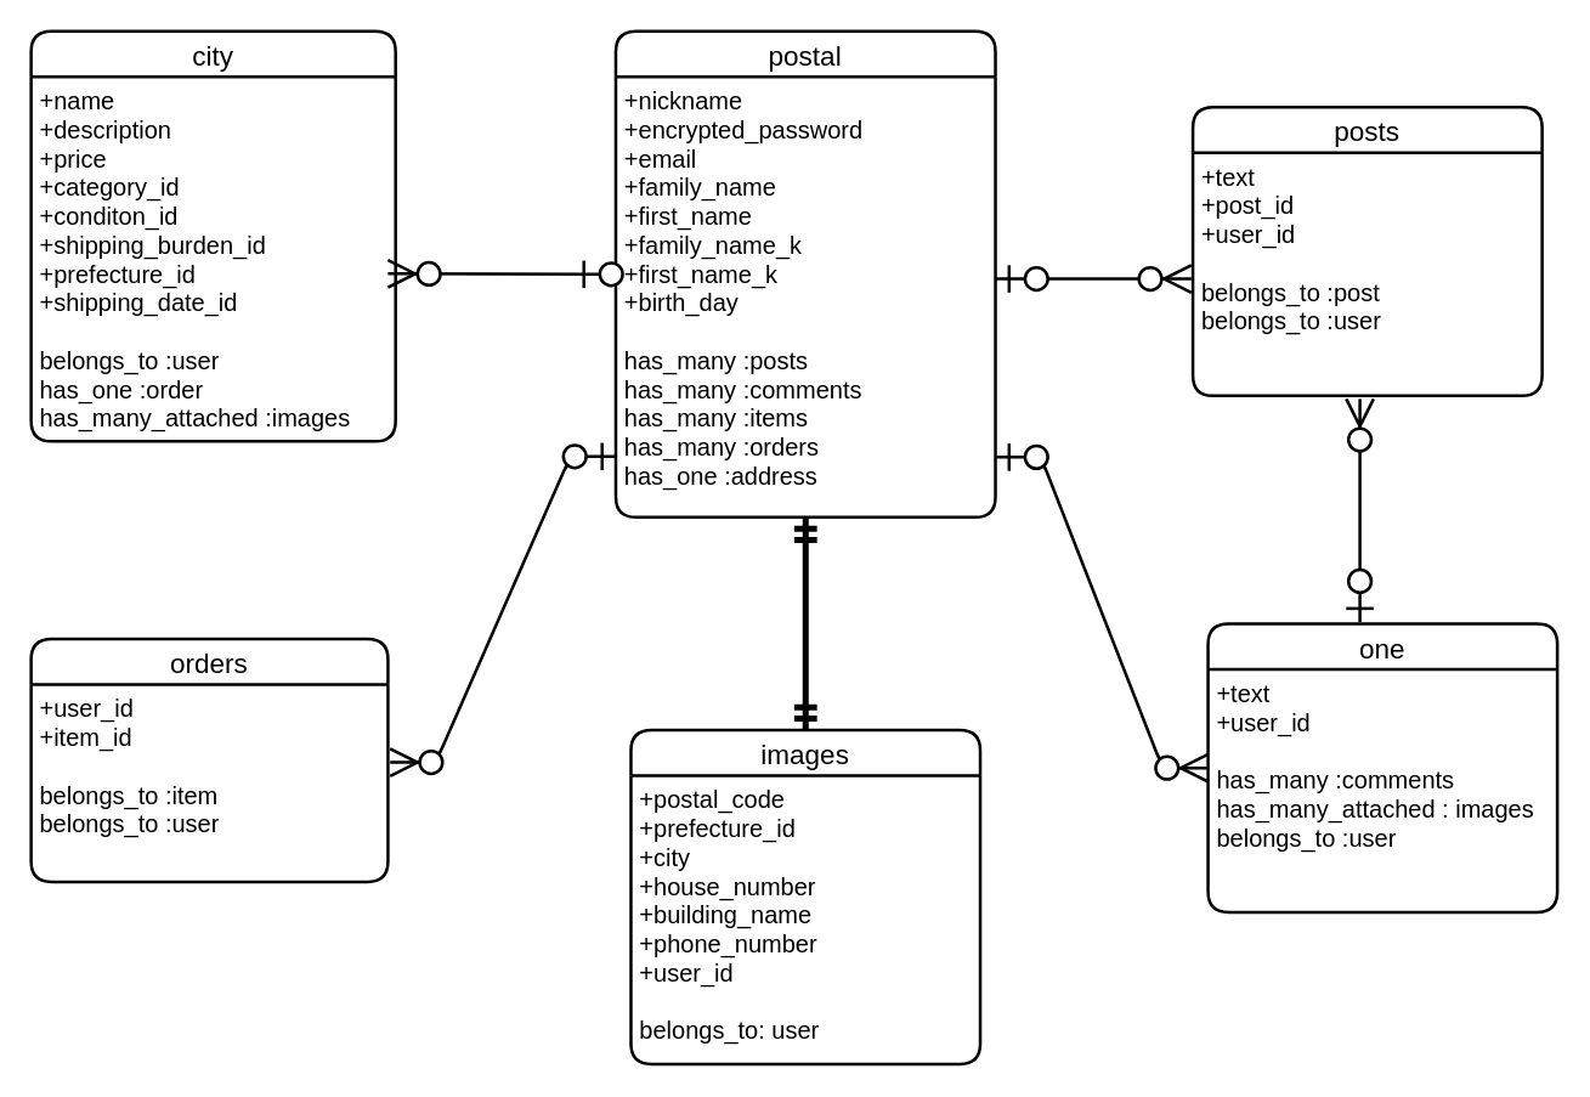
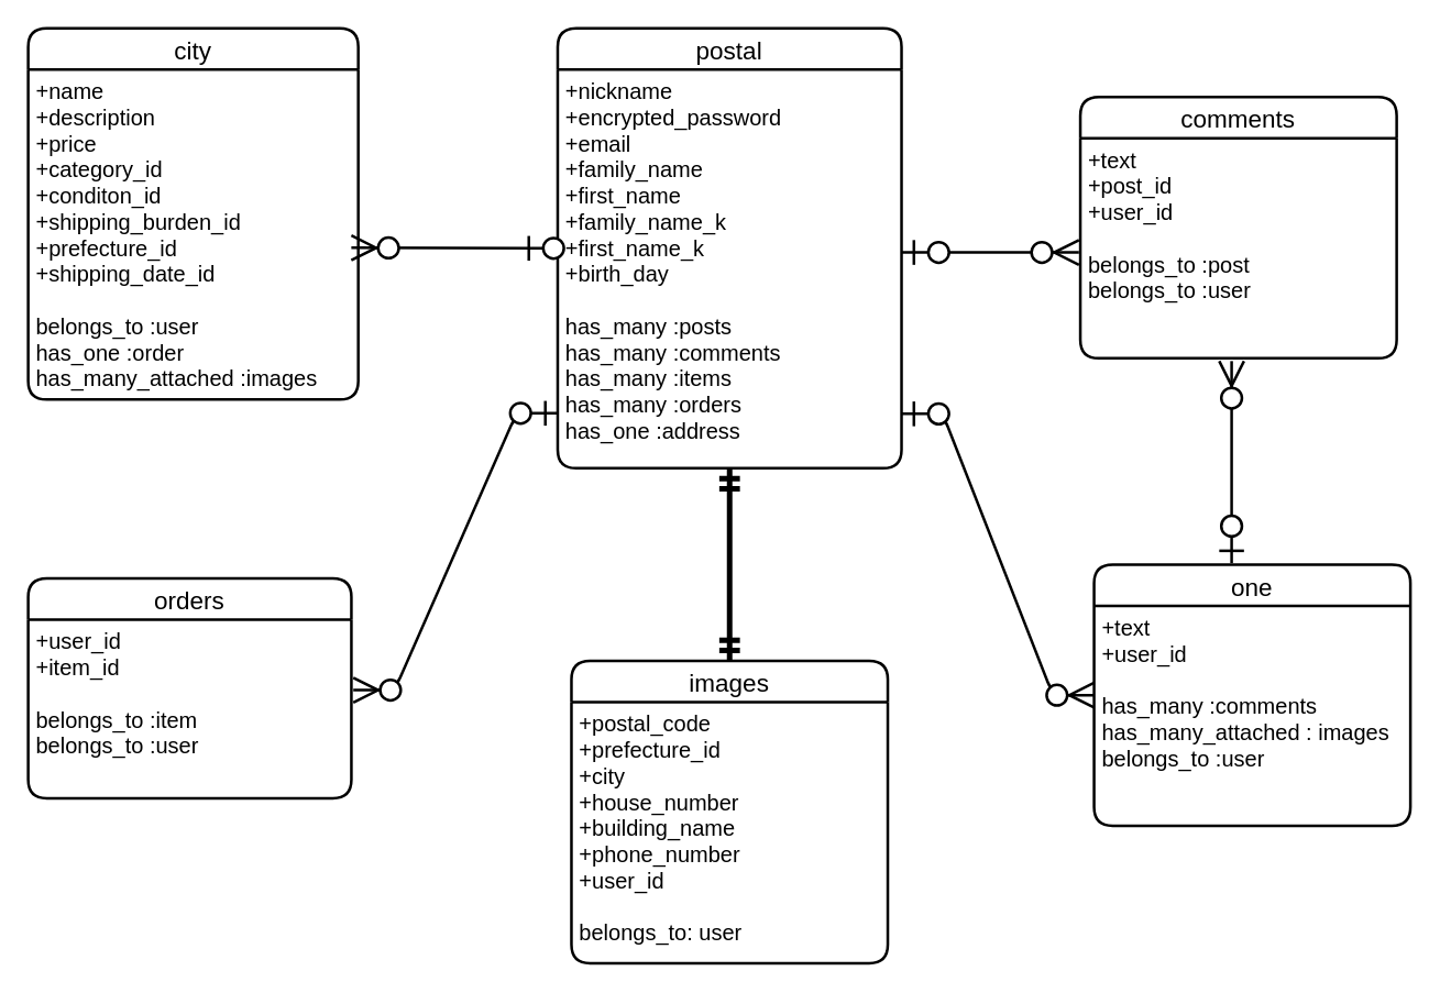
  <mxCell id="0" />
  <mxCell id="1" parent="0" />
  <mxCell id="2" value="postal" style="swimlane;childLayout=stackLayout;horizontal=1;startSize=30;horizontalStack=0;rounded=1;fontSize=18;fontStyle=0;strokeWidth=2;resizeParent=0;resizeLast=1;shadow=0;dashed=0;align=center;" vertex="1" parent="1"><mxGeometry x="405" y="20" width="250" height="320" as="geometry" /></mxCell>
  <mxCell id="3" value="+nickname&#10;+encrypted_password&#10;+email&#10;+family_name&#10;+first_name&#10;+family_name_k&#10;+first_name_k&#10;+birth_day&#10;&#10;has_many :posts&#10;has_many :comments&#10;has_many :items&#10;has_many :orders&#10;has_one :address" style="align=left;strokeColor=none;fillColor=none;spacingLeft=4;fontSize=16;verticalAlign=top;resizable=0;rotatable=0;part=1;" vertex="1" parent="2"><mxGeometry y="30" width="250" height="290" as="geometry" /></mxCell>
  <mxCell id="4" value="one" style="swimlane;childLayout=stackLayout;horizontal=1;startSize=30;horizontalStack=0;rounded=1;fontSize=18;fontStyle=0;strokeWidth=2;resizeParent=0;resizeLast=1;shadow=0;dashed=0;align=center;" vertex="1" parent="1"><mxGeometry x="795" y="410" width="230" height="190" as="geometry" /></mxCell>
  <mxCell id="5" value="+text&#10;+user_id&#10;&#10;has_many :comments&#10;has_many_attached : images&#10;belongs_to :user" style="align=left;strokeColor=none;fillColor=none;spacingLeft=4;fontSize=16;verticalAlign=top;resizable=0;rotatable=0;part=1;" vertex="1" parent="4"><mxGeometry y="30" width="230" height="160" as="geometry" /></mxCell>
  <mxCell id="6" style="edgeStyle=orthogonalEdgeStyle;rounded=0;orthogonalLoop=1;jettySize=auto;html=1;exitX=0.5;exitY=1;exitDx=0;exitDy=0;fontSize=18;" edge="1" parent="4" source="5" target="5"><mxGeometry relative="1" as="geometry" /></mxCell>
- <mxCell id="7" value="posts" style="swimlane;childLayout=stackLayout;horizontal=1;startSize=30;horizontalStack=0;rounded=1;fontSize=18;fontStyle=0;strokeWidth=2;resizeParent=0;resizeLast=1;shadow=0;dashed=0;align=center;" vertex="1" parent="1"><mxGeometry x="785" y="70" width="230" height="190" as="geometry" /></mxCell>
+ <mxCell id="7" value="comments" style="swimlane;childLayout=stackLayout;horizontal=1;startSize=30;horizontalStack=0;rounded=1;fontSize=18;fontStyle=0;strokeWidth=2;resizeParent=0;resizeLast=1;shadow=0;dashed=0;align=center;" vertex="1" parent="1"><mxGeometry x="785" y="70" width="230" height="190" as="geometry" /></mxCell>
  <mxCell id="8" value="+text&#10;+post_id&#10;+user_id&#10;&#10;belongs_to :post&#10;belongs_to :user" style="align=left;strokeColor=none;fillColor=none;spacingLeft=4;fontSize=16;verticalAlign=top;resizable=0;rotatable=0;part=1;" vertex="1" parent="7"><mxGeometry y="30" width="230" height="160" as="geometry" /></mxCell>
  <mxCell id="9" style="edgeStyle=orthogonalEdgeStyle;rounded=0;orthogonalLoop=1;jettySize=auto;html=1;exitX=0.5;exitY=1;exitDx=0;exitDy=0;fontSize=18;" edge="1" parent="7" source="8" target="8"><mxGeometry relative="1" as="geometry" /></mxCell>
  <mxCell id="10" value="images" style="swimlane;childLayout=stackLayout;horizontal=1;startSize=30;horizontalStack=0;rounded=1;fontSize=18;fontStyle=0;strokeWidth=2;resizeParent=0;resizeLast=1;shadow=0;dashed=0;align=center;" vertex="1" parent="1"><mxGeometry x="415" y="480" width="230" height="220" as="geometry" /></mxCell>
  <mxCell id="11" value="+postal_code&#10;+prefecture_id&#10;+city&#10;+house_number&#10;+building_name&#10;+phone_number&#10;+user_id&#10;&#10;belongs_to: user&#10;" style="align=left;strokeColor=none;fillColor=none;spacingLeft=4;fontSize=16;verticalAlign=top;resizable=0;rotatable=0;part=1;" vertex="1" parent="10"><mxGeometry y="30" width="230" height="190" as="geometry" /></mxCell>
  <mxCell id="12" value="orders" style="swimlane;childLayout=stackLayout;horizontal=1;startSize=30;horizontalStack=0;rounded=1;fontSize=18;fontStyle=0;strokeWidth=2;resizeParent=0;resizeLast=1;shadow=0;dashed=0;align=center;" vertex="1" parent="1"><mxGeometry x="20" y="420" width="235" height="160" as="geometry" /></mxCell>
  <mxCell id="13" value="+user_id&#10;+item_id&#10;&#10;belongs_to :item&#10;belongs_to :user" style="align=left;strokeColor=none;fillColor=none;spacingLeft=4;fontSize=16;verticalAlign=top;resizable=0;rotatable=0;part=1;" vertex="1" parent="12"><mxGeometry y="30" width="235" height="130" as="geometry" /></mxCell>
  <mxCell id="14" style="edgeStyle=orthogonalEdgeStyle;rounded=0;orthogonalLoop=1;jettySize=auto;html=1;exitX=0.5;exitY=1;exitDx=0;exitDy=0;fontSize=18;" edge="1" parent="12" source="13" target="13"><mxGeometry relative="1" as="geometry" /></mxCell>
  <mxCell id="15" value="city" style="swimlane;childLayout=stackLayout;horizontal=1;startSize=30;horizontalStack=0;rounded=1;fontSize=18;fontStyle=0;strokeWidth=2;resizeParent=0;resizeLast=1;shadow=0;dashed=0;align=center;" vertex="1" parent="1"><mxGeometry x="20" y="20" width="240" height="270" as="geometry" /></mxCell>
  <mxCell id="16" value="+name&#10;+description&#10;+price&#10;+category_id&#10;+conditon_id&#10;+shipping_burden_id&#10;+prefecture_id&#10;+shipping_date_id&#10;&#10;belongs_to :user&#10;has_one :order&#10;has_many_attached :images" style="align=left;strokeColor=none;fillColor=none;spacingLeft=4;fontSize=16;verticalAlign=top;resizable=0;rotatable=0;part=1;" vertex="1" parent="15"><mxGeometry y="30" width="240" height="240" as="geometry" /></mxCell>
  <mxCell id="17" style="edgeStyle=orthogonalEdgeStyle;rounded=0;orthogonalLoop=1;jettySize=auto;html=1;exitX=0.5;exitY=1;exitDx=0;exitDy=0;fontSize=18;" edge="1" parent="15" source="16" target="16"><mxGeometry relative="1" as="geometry" /></mxCell>
  <mxCell id="18" value="" style="edgeStyle=entityRelationEdgeStyle;fontSize=12;html=1;endArrow=ERzeroToMany;startArrow=ERzeroToOne;strokeWidth=2;endSize=15;startSize=15;" edge="1" parent="1"><mxGeometry width="100" height="100" relative="1" as="geometry"><mxPoint x="655" y="183" as="sourcePoint" /><mxPoint x="784" y="183" as="targetPoint" /></mxGeometry></mxCell>
  <mxCell id="19" value="" style="edgeStyle=entityRelationEdgeStyle;fontSize=12;html=1;endArrow=ERzeroToMany;startArrow=ERzeroToOne;strokeWidth=2;endSize=15;startSize=15;entryX=0.979;entryY=0.54;entryDx=0;entryDy=0;entryPerimeter=0;" edge="1" parent="1" target="16"><mxGeometry width="100" height="100" relative="1" as="geometry"><mxPoint x="375" y="180" as="sourcePoint" /><mxPoint x="470.5" y="179.6" as="targetPoint" /></mxGeometry></mxCell>
  <mxCell id="20" value="" style="fontSize=12;html=1;endArrow=ERzeroToMany;startArrow=ERzeroToOne;strokeWidth=2;endSize=15;startSize=15;" edge="1" parent="1"><mxGeometry width="100" height="100" relative="1" as="geometry"><mxPoint x="895" y="409" as="sourcePoint" /><mxPoint x="895" y="262" as="targetPoint" /></mxGeometry></mxCell>
  <mxCell id="21" value="" style="edgeStyle=entityRelationEdgeStyle;fontSize=12;html=1;endArrow=ERzeroToMany;startArrow=ERzeroToOne;strokeWidth=2;exitX=1.014;exitY=0.46;exitDx=0;exitDy=0;exitPerimeter=0;endSize=15;startSize=15;entryX=0;entryY=0.5;entryDx=0;entryDy=0;" edge="1" parent="1" target="4"><mxGeometry width="100" height="100" relative="1" as="geometry"><mxPoint x="655" y="300.4" as="sourcePoint" /><mxPoint x="790" y="460" as="targetPoint" /></mxGeometry></mxCell>
  <mxCell id="22" value="" style="edgeStyle=entityRelationEdgeStyle;fontSize=12;html=1;endArrow=ERzeroToMany;startArrow=ERzeroToOne;strokeWidth=2;endSize=15;startSize=15;entryX=1.006;entryY=0.395;entryDx=0;entryDy=0;entryPerimeter=0;exitX=0;exitY=0.862;exitDx=0;exitDy=0;exitPerimeter=0;" edge="1" parent="1" source="3" target="13"><mxGeometry width="100" height="100" relative="1" as="geometry"><mxPoint x="375" y="335" as="sourcePoint" /><mxPoint x="315" y="460" as="targetPoint" /></mxGeometry></mxCell>
  <mxCell id="23" value="" style="fontSize=12;html=1;endArrow=ERmandOne;startArrow=ERmandOne;strokeWidth=4;endSize=10;startSize=10;" edge="1" parent="1" target="3"><mxGeometry width="100" height="100" relative="1" as="geometry"><mxPoint x="530" y="480" as="sourcePoint" /><mxPoint x="530" y="340" as="targetPoint" /></mxGeometry></mxCell>
